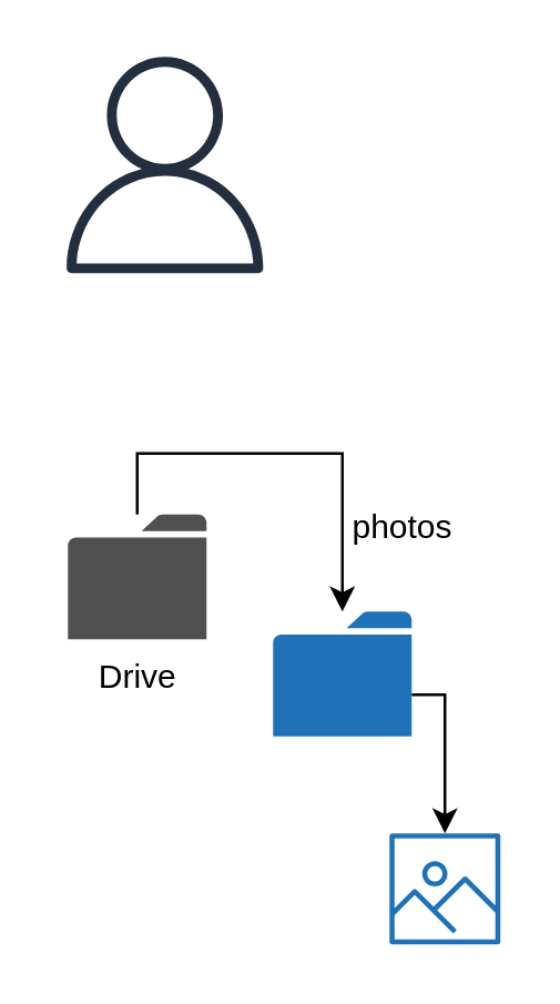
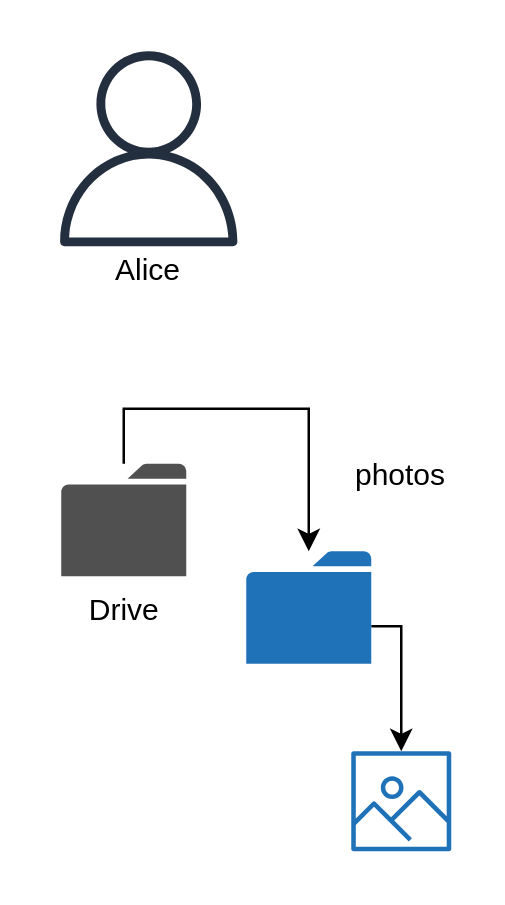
  <mxCell id="0" />
  <mxCell id="1" parent="0" />
  <mxCell id="2" value="" style="outlineConnect=0;fontColor=#232F3E;gradientColor=none;fillColor=#232F3E;strokeColor=none;dashed=0;verticalLabelPosition=bottom;verticalAlign=top;align=center;html=1;fontSize=12;fontStyle=0;aspect=fixed;pointerEvents=1;shape=mxgraph.aws4.user;" vertex="1" parent="1"><mxGeometry x="20" y="20" width="78" height="78" as="geometry" /></mxCell>
+ <mxCell id="3" value="Alice" style="text;html=1;strokeColor=none;fillColor=none;align=center;verticalAlign=middle;whiteSpace=wrap;rounded=0;" vertex="1" parent="1"><mxGeometry x="39" y="98" width="40" height="20" as="geometry" /></mxCell>
  <mxCell id="4" style="edgeStyle=orthogonalEdgeStyle;rounded=0;orthogonalLoop=1;jettySize=auto;html=1;" edge="1" parent="1" source="5" target="7"><mxGeometry relative="1" as="geometry"><Array as="points"><mxPoint x="123" y="163" /></Array></mxGeometry></mxCell>
  <mxCell id="5" value="Drive" style="pointerEvents=1;shadow=0;dashed=0;html=1;strokeColor=none;fillColor=#505050;labelPosition=center;verticalLabelPosition=bottom;verticalAlign=top;outlineConnect=0;align=center;shape=mxgraph.office.concepts.folder;" vertex="1" parent="1"><mxGeometry x="24" y="185" width="50" height="45" as="geometry" /></mxCell>
  <mxCell id="6" style="edgeStyle=orthogonalEdgeStyle;rounded=0;orthogonalLoop=1;jettySize=auto;html=1;" edge="1" parent="1" source="7" target="8"><mxGeometry relative="1" as="geometry"><mxPoint x="160" y="265" as="sourcePoint" /><Array as="points"><mxPoint x="160" y="250" /></Array></mxGeometry></mxCell>
  <mxCell id="7" value="" style="pointerEvents=1;shadow=0;dashed=0;html=1;strokeColor=none;labelPosition=center;verticalLabelPosition=bottom;verticalAlign=top;outlineConnect=0;align=center;shape=mxgraph.office.concepts.folder;fillColor=#2072B8;" vertex="1" parent="1"><mxGeometry x="98" y="220" width="50" height="45" as="geometry" /></mxCell>
  <mxCell id="8" value="" style="outlineConnect=0;fontColor=#232F3E;gradientColor=none;strokeColor=none;dashed=0;verticalLabelPosition=bottom;verticalAlign=top;align=center;html=1;fontSize=12;fontStyle=0;aspect=fixed;pointerEvents=1;shape=mxgraph.aws4.container_registry_image;fillColor=#2072B8;" vertex="1" parent="1"><mxGeometry x="140" y="300" width="40" height="40" as="geometry" /></mxCell>
- <mxCell id="9" value="photos" style="text;html=1;strokeColor=none;fillColor=none;align=center;verticalAlign=middle;whiteSpace=wrap;rounded=0;" vertex="1" parent="1"><mxGeometry x="120" y="180" width="50" height="20" as="geometry" /></mxCell>
+ <mxCell id="9" value="photos" style="text;html=1;strokeColor=none;fillColor=none;align=center;verticalAlign=middle;whiteSpace=wrap;rounded=0;" vertex="1" parent="1"><mxGeometry x="135" y="180" width="50" height="20" as="geometry" /></mxCell>
